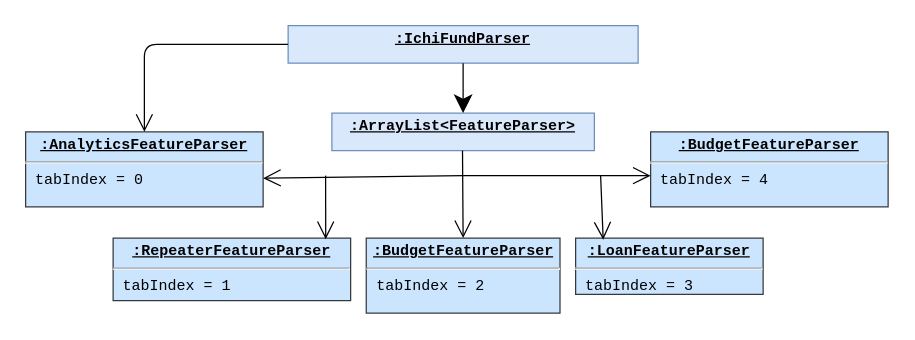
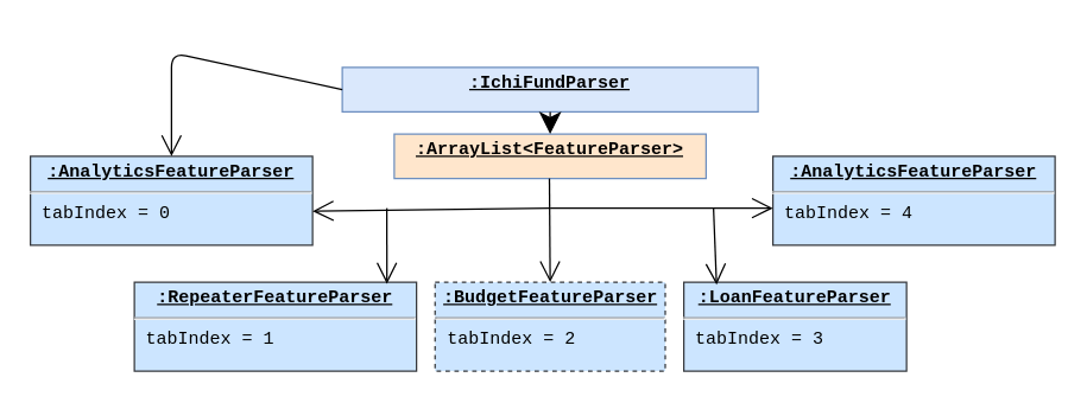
  <mxCell id="0" />
  <mxCell id="1" parent="0" />
- <mxCell id="2" value="&lt;p style=&quot;margin: 0px ; margin-top: 4px ; text-align: center ; text-decoration: underline&quot;&gt;&lt;b&gt;:IchiFundParser&lt;/b&gt;&lt;/p&gt;&lt;p style=&quot;margin: 0px ; margin-left: 8px&quot;&gt;&lt;br&gt;&lt;/p&gt;" style="verticalAlign=top;align=left;overflow=fill;fontSize=12;fontFamily=Courier New;html=1;fillColor=#dae8fc;strokeColor=#6c8ebf;" vertex="1" parent="1"><mxGeometry x="230" y="20" width="280" height="30" as="geometry" /></mxCell>
- <mxCell id="3" value="&lt;p style=&quot;margin: 0px ; margin-top: 4px ; text-align: center ; text-decoration: underline&quot;&gt;&lt;b&gt;:ArrayList&amp;lt;FeatureParser&amp;gt;&lt;/b&gt;&lt;/p&gt;&lt;p style=&quot;margin: 0px ; margin-left: 8px&quot;&gt;&lt;br&gt;&lt;/p&gt;" style="verticalAlign=top;align=left;overflow=fill;fontSize=12;fontFamily=Courier New;html=1;fillColor=#dae8fc;strokeColor=#6c8ebf;" vertex="1" parent="1"><mxGeometry x="265" y="90" width="210" height="30" as="geometry" /></mxCell>
+ <mxCell id="2" value="&lt;p style=&quot;margin: 0px ; margin-top: 4px ; text-align: center ; text-decoration: underline&quot;&gt;&lt;b&gt;:IchiFundParser&lt;/b&gt;&lt;/p&gt;&lt;p style=&quot;margin: 0px ; margin-left: 8px&quot;&gt;&lt;br&gt;&lt;/p&gt;" style="verticalAlign=top;align=left;overflow=fill;fontSize=12;fontFamily=Courier New;html=1;fillColor=#dae8fc;strokeColor=#6c8ebf;" vertex="1" parent="1"><mxGeometry x="230" y="45" width="280" height="30" as="geometry" /></mxCell>
+ <mxCell id="3" value="&lt;p style=&quot;margin: 0px ; margin-top: 4px ; text-align: center ; text-decoration: underline&quot;&gt;&lt;b&gt;:ArrayList&amp;lt;FeatureParser&amp;gt;&lt;/b&gt;&lt;/p&gt;&lt;p style=&quot;margin: 0px ; margin-left: 8px&quot;&gt;&lt;br&gt;&lt;/p&gt;" style="verticalAlign=top;align=left;overflow=fill;fontSize=12;fontFamily=Courier New;html=1;fillColor=#ffe6cc;strokeColor=#6c8ebf;" vertex="1" parent="1"><mxGeometry x="265" y="90" width="210" height="30" as="geometry" /></mxCell>
  <mxCell id="4" value="&lt;p style=&quot;margin: 0px ; margin-top: 4px ; text-align: center ; text-decoration: underline&quot;&gt;&lt;b&gt;:AnalyticsFeatureParser&lt;/b&gt;&lt;/p&gt;&lt;hr&gt;&lt;p style=&quot;margin: 0px ; margin-left: 8px&quot;&gt;tabIndex = 0&lt;/p&gt;" style="verticalAlign=top;align=left;overflow=fill;fontSize=12;fontFamily=Courier New;html=1;fillColor=#cce5ff;strokeColor=#36393d;" vertex="1" parent="1"><mxGeometry x="20" y="105" width="190" height="60" as="geometry" /></mxCell>
- <mxCell id="5" value="&lt;p style=&quot;margin: 0px ; margin-top: 4px ; text-align: center ; text-decoration: underline&quot;&gt;&lt;b&gt;:RepeaterFeatureParser&lt;/b&gt;&lt;/p&gt;&lt;hr&gt;&lt;p style=&quot;margin: 0px ; margin-left: 8px&quot;&gt;tabIndex = 1&lt;/p&gt;" style="verticalAlign=top;align=left;overflow=fill;fontSize=12;fontFamily=Courier New;html=1;fillColor=#cce5ff;strokeColor=#36393d;" vertex="1" parent="1"><mxGeometry x="90" y="190" width="190" height="50" as="geometry" /></mxCell>
- <mxCell id="6" value="&lt;p style=&quot;margin: 0px ; margin-top: 4px ; text-align: center ; text-decoration: underline&quot;&gt;&lt;b&gt;:BudgetFeatureParser&lt;/b&gt;&lt;/p&gt;&lt;hr&gt;&lt;p style=&quot;margin: 0px ; margin-left: 8px&quot;&gt;tabIndex = 2&lt;/p&gt;" style="verticalAlign=top;align=left;overflow=fill;fontSize=12;fontFamily=Courier New;html=1;fillColor=#cce5ff;strokeColor=#36393d;" vertex="1" parent="1"><mxGeometry x="292.5" y="190" width="155" height="60" as="geometry" /></mxCell>
- <mxCell id="7" value="&lt;p style=&quot;margin: 0px ; margin-top: 4px ; text-align: center ; text-decoration: underline&quot;&gt;&lt;b&gt;:LoanFeatureParser&lt;/b&gt;&lt;/p&gt;&lt;hr&gt;&lt;p style=&quot;margin: 0px ; margin-left: 8px&quot;&gt;tabIndex = 3&lt;/p&gt;" style="verticalAlign=top;align=left;overflow=fill;fontSize=12;fontFamily=Courier New;html=1;fillColor=#cce5ff;strokeColor=#36393d;" vertex="1" parent="1"><mxGeometry x="460" y="190" width="150" height="45" as="geometry" /></mxCell>
- <mxCell id="8" value="&lt;p style=&quot;margin: 0px ; margin-top: 4px ; text-align: center ; text-decoration: underline&quot;&gt;&lt;b&gt;:BudgetFeatureParser&lt;/b&gt;&lt;/p&gt;&lt;hr&gt;&lt;p style=&quot;margin: 0px ; margin-left: 8px&quot;&gt;tabIndex = 4&lt;/p&gt;" style="verticalAlign=top;align=left;overflow=fill;fontSize=12;fontFamily=Courier New;html=1;fillColor=#cce5ff;strokeColor=#36393d;" vertex="1" parent="1"><mxGeometry x="520" y="105" width="190" height="60" as="geometry" /></mxCell>
+ <mxCell id="5" value="&lt;p style=&quot;margin: 0px ; margin-top: 4px ; text-align: center ; text-decoration: underline&quot;&gt;&lt;b&gt;:RepeaterFeatureParser&lt;/b&gt;&lt;/p&gt;&lt;hr&gt;&lt;p style=&quot;margin: 0px ; margin-left: 8px&quot;&gt;tabIndex = 1&lt;/p&gt;" style="verticalAlign=top;align=left;overflow=fill;fontSize=12;fontFamily=Courier New;html=1;fillColor=#cce5ff;strokeColor=#36393d;" vertex="1" parent="1"><mxGeometry x="90" y="190" width="190" height="60" as="geometry" /></mxCell>
+ <mxCell id="6" value="&lt;p style=&quot;margin: 0px ; margin-top: 4px ; text-align: center ; text-decoration: underline&quot;&gt;&lt;b&gt;:BudgetFeatureParser&lt;/b&gt;&lt;/p&gt;&lt;hr&gt;&lt;p style=&quot;margin: 0px ; margin-left: 8px&quot;&gt;tabIndex = 2&lt;/p&gt;" style="verticalAlign=top;align=left;overflow=fill;fontSize=12;fontFamily=Courier New;html=1;fillColor=#cce5ff;strokeColor=#36393d;dashed=1;" vertex="1" parent="1"><mxGeometry x="292.5" y="190" width="155" height="60" as="geometry" /></mxCell>
+ <mxCell id="7" value="&lt;p style=&quot;margin: 0px ; margin-top: 4px ; text-align: center ; text-decoration: underline&quot;&gt;&lt;b&gt;:LoanFeatureParser&lt;/b&gt;&lt;/p&gt;&lt;hr&gt;&lt;p style=&quot;margin: 0px ; margin-left: 8px&quot;&gt;tabIndex = 3&lt;/p&gt;" style="verticalAlign=top;align=left;overflow=fill;fontSize=12;fontFamily=Courier New;html=1;fillColor=#cce5ff;strokeColor=#36393d;" vertex="1" parent="1"><mxGeometry x="460" y="190" width="150" height="60" as="geometry" /></mxCell>
+ <mxCell id="8" value="&lt;p style=&quot;margin: 0px ; margin-top: 4px ; text-align: center ; text-decoration: underline&quot;&gt;&lt;b&gt;:AnalyticsFeatureParser&lt;/b&gt;&lt;/p&gt;&lt;hr&gt;&lt;p style=&quot;margin: 0px ; margin-left: 8px&quot;&gt;tabIndex = 4&lt;/p&gt;" style="verticalAlign=top;align=left;overflow=fill;fontSize=12;fontFamily=Courier New;html=1;fillColor=#cce5ff;strokeColor=#36393d;" vertex="1" parent="1"><mxGeometry x="520" y="105" width="190" height="60" as="geometry" /></mxCell>
  <mxCell id="9" value="" style="endArrow=classic;endFill=1;endSize=12;html=1;fontFamily=Courier New;exitX=0.5;exitY=1;exitDx=0;exitDy=0;entryX=0.5;entryY=0;entryDx=0;entryDy=0;" edge="1" parent="1" source="2" target="3"><mxGeometry width="160" relative="1" as="geometry"><mxPoint x="295" y="70" as="sourcePoint" /><mxPoint x="455" y="70" as="targetPoint" /></mxGeometry></mxCell>
  <mxCell id="10" value="" style="endArrow=open;endFill=1;endSize=12;html=1;fontFamily=Courier New;exitX=0.5;exitY=1;exitDx=0;exitDy=0;entryX=0.5;entryY=0;entryDx=0;entryDy=0;" edge="1" parent="1" target="6"><mxGeometry width="160" relative="1" as="geometry"><mxPoint x="369.5" y="120" as="sourcePoint" /><mxPoint x="369.5" y="160" as="targetPoint" /></mxGeometry></mxCell>
  <mxCell id="11" value="" style="endArrow=open;endFill=1;endSize=12;html=1;fontFamily=Courier New;" edge="1" parent="1"><mxGeometry width="160" relative="1" as="geometry"><mxPoint x="370" y="140" as="sourcePoint" /><mxPoint x="210" y="142" as="targetPoint" /></mxGeometry></mxCell>
  <mxCell id="12" value="" style="endArrow=open;endFill=1;endSize=12;html=1;fontFamily=Courier New;" edge="1" parent="1"><mxGeometry width="160" relative="1" as="geometry"><mxPoint x="370" y="140" as="sourcePoint" /><mxPoint x="520" y="140" as="targetPoint" /></mxGeometry></mxCell>
  <mxCell id="13" value="" style="endArrow=open;endFill=1;endSize=12;html=1;fontFamily=Courier New;entryX=0.895;entryY=0.017;entryDx=0;entryDy=0;entryPerimeter=0;" edge="1" parent="1" target="5"><mxGeometry width="160" relative="1" as="geometry"><mxPoint x="260" y="140" as="sourcePoint" /><mxPoint x="410" y="160" as="targetPoint" /></mxGeometry></mxCell>
  <mxCell id="14" value="" style="endArrow=open;endFill=1;endSize=12;html=1;fontFamily=Courier New;entryX=0.147;entryY=0.028;entryDx=0;entryDy=0;entryPerimeter=0;" edge="1" parent="1" target="7"><mxGeometry width="160" relative="1" as="geometry"><mxPoint x="480" y="140" as="sourcePoint" /><mxPoint x="502.5" y="190" as="targetPoint" /></mxGeometry></mxCell>
  <mxCell id="15" value="" style="endArrow=open;endFill=1;endSize=12;html=1;fontFamily=Courier New;exitX=0;exitY=0.5;exitDx=0;exitDy=0;entryX=0.5;entryY=0;entryDx=0;entryDy=0;" edge="1" parent="1" source="2" target="4"><mxGeometry width="160" relative="1" as="geometry"><mxPoint x="90" y="30" as="sourcePoint" /><mxPoint x="250" y="30" as="targetPoint" /><Array as="points"><mxPoint x="115" y="35" /></Array></mxGeometry></mxCell>
